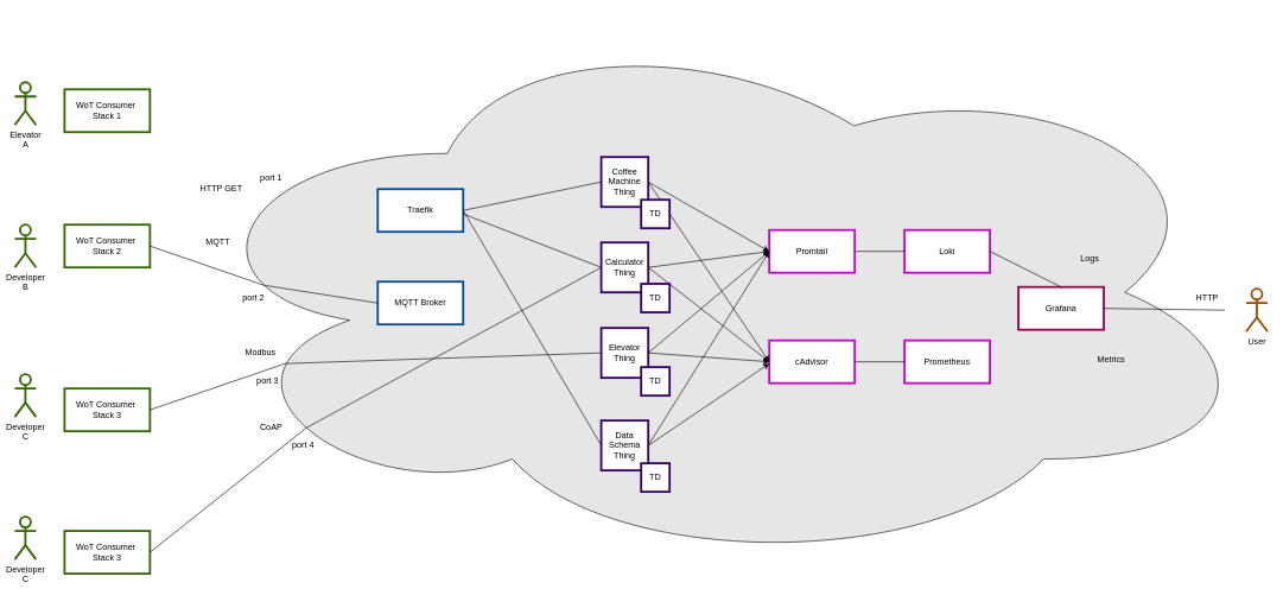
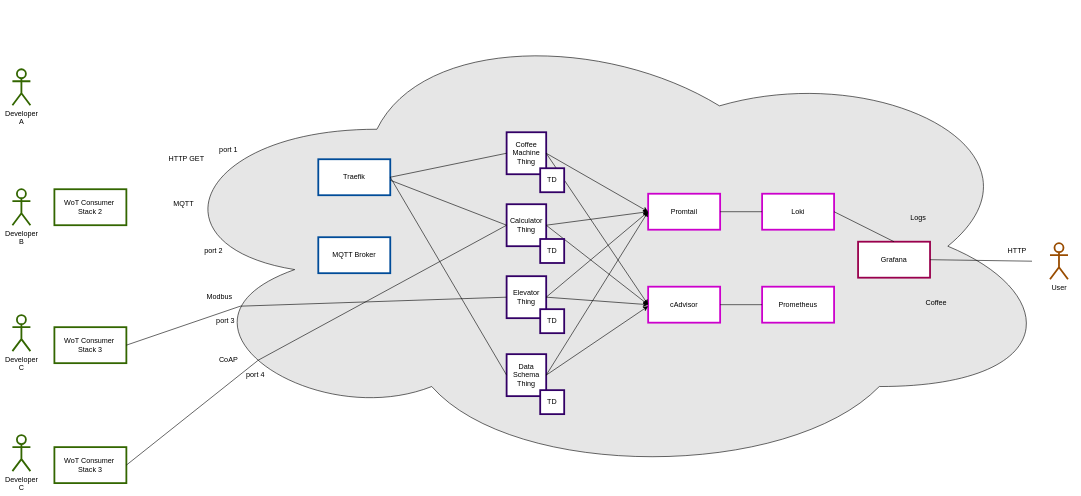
  <mxCell id="0" />
  <mxCell id="1" parent="0" />
  <mxCell id="2" value="" style="ellipse;shape=cloud;whiteSpace=wrap;html=1;fillColor=#E6E6E6;" parent="1" vertex="1"><mxGeometry x="247" y="20" width="1523" height="780" as="geometry" /></mxCell>
- <mxCell id="3" value="&lt;div&gt;WoT Consumer&amp;nbsp;&lt;/div&gt;&lt;div&gt;Stack 1&lt;/div&gt;" style="rounded=0;whiteSpace=wrap;html=1;strokeColor=#336600;strokeWidth=3;" parent="1" vertex="1"><mxGeometry x="90" y="125" width="120" height="60" as="geometry" /></mxCell>
- <mxCell id="4" value="&lt;div&gt;Elevator&lt;/div&gt;&lt;div&gt;A&lt;/div&gt;" style="shape=umlActor;verticalLabelPosition=bottom;verticalAlign=top;html=1;outlineConnect=0;strokeColor=#336600;strokeWidth=3;" parent="1" vertex="1"><mxGeometry x="20" y="115" width="30" height="60" as="geometry" /></mxCell>
+ <mxCell id="4" value="&lt;div&gt;Developer&lt;/div&gt;&lt;div&gt;A&lt;/div&gt;" style="shape=umlActor;verticalLabelPosition=bottom;verticalAlign=top;html=1;outlineConnect=0;strokeColor=#336600;strokeWidth=3;" parent="1" vertex="1"><mxGeometry x="20" y="115" width="30" height="60" as="geometry" /></mxCell>
  <mxCell id="5" value="&lt;div&gt;WoT Consumer&amp;nbsp;&lt;/div&gt;&lt;div&gt;Stack 2&lt;/div&gt;" style="rounded=0;whiteSpace=wrap;html=1;strokeColor=#336600;strokeWidth=3;" parent="1" vertex="1"><mxGeometry x="90" y="315" width="120" height="60" as="geometry" /></mxCell>
  <mxCell id="6" value="&lt;div&gt;Developer&lt;/div&gt;&lt;div&gt;B&lt;/div&gt;" style="shape=umlActor;verticalLabelPosition=bottom;verticalAlign=top;html=1;outlineConnect=0;strokeColor=#336600;strokeWidth=3;" parent="1" vertex="1"><mxGeometry x="20" y="315" width="30" height="60" as="geometry" /></mxCell>
  <mxCell id="7" value="&lt;div&gt;WoT Consumer&amp;nbsp;&lt;/div&gt;&lt;div&gt;Stack 3&lt;/div&gt;" style="rounded=0;whiteSpace=wrap;html=1;strokeColor=#336600;strokeWidth=3;" parent="1" vertex="1"><mxGeometry x="90" y="545" width="120" height="60" as="geometry" /></mxCell>
  <mxCell id="8" value="&lt;div&gt;Developer&lt;/div&gt;&lt;div&gt;C&lt;/div&gt;" style="shape=umlActor;verticalLabelPosition=bottom;verticalAlign=top;html=1;outlineConnect=0;strokeColor=#336600;strokeWidth=3;" parent="1" vertex="1"><mxGeometry x="20" y="525" width="30" height="60" as="geometry" /></mxCell>
  <mxCell id="9" value="Calculator Thing" style="rounded=0;whiteSpace=wrap;html=1;strokeColor=#330066;strokeWidth=3;" parent="1" vertex="1"><mxGeometry x="844" y="340" width="66" height="70" as="geometry" /></mxCell>
  <mxCell id="10" value="Elevator Thing" style="rounded=0;whiteSpace=wrap;html=1;strokeColor=#330066;strokeWidth=3;" parent="1" vertex="1"><mxGeometry x="844" y="460" width="66" height="70" as="geometry" /></mxCell>
  <mxCell id="11" value="Data Schema Thing" style="rounded=0;whiteSpace=wrap;html=1;strokeColor=#330066;strokeWidth=3;" parent="1" vertex="1"><mxGeometry x="844" y="590" width="66" height="70" as="geometry" /></mxCell>
  <mxCell id="12" value="Coffee Machine Thing" style="rounded=0;whiteSpace=wrap;html=1;strokeColor=#330066;strokeWidth=3;" parent="1" vertex="1"><mxGeometry x="844" y="220" width="66" height="70" as="geometry" /></mxCell>
  <mxCell id="13" value="HTTP GET" style="text;html=1;align=center;verticalAlign=middle;resizable=0;points=[];autosize=1;strokeColor=none;fillColor=none;" parent="1" vertex="1"><mxGeometry x="270" y="250" width="80" height="30" as="geometry" /></mxCell>
  <mxCell id="14" value="port 1" style="text;html=1;align=center;verticalAlign=middle;resizable=0;points=[];autosize=1;strokeColor=none;fillColor=none;" parent="1" vertex="1"><mxGeometry x="355" y="235" width="50" height="30" as="geometry" /></mxCell>
  <mxCell id="15" value="&lt;div&gt;Traefik&lt;/div&gt;" style="rounded=0;whiteSpace=wrap;html=1;strokeColor=#004C99;strokeWidth=3;" parent="1" vertex="1"><mxGeometry x="530" y="265" width="120" height="60" as="geometry" /></mxCell>
  <mxCell id="16" value="cAdvisor" style="rounded=0;whiteSpace=wrap;html=1;strokeColor=#CC00CC;strokeWidth=3;" parent="1" vertex="1"><mxGeometry x="1080" y="477.5" width="120" height="60" as="geometry" /></mxCell>
  <mxCell id="17" value="Loki" style="rounded=0;whiteSpace=wrap;html=1;strokeColor=#CC00CC;strokeWidth=3;" parent="1" vertex="1"><mxGeometry x="1270" y="322.5" width="120" height="60" as="geometry" /></mxCell>
  <mxCell id="18" value="Promtail" style="rounded=0;whiteSpace=wrap;html=1;strokeColor=#CC00CC;strokeWidth=3;" parent="1" vertex="1"><mxGeometry x="1080" y="322.5" width="120" height="60" as="geometry" /></mxCell>
  <mxCell id="19" value="Prometheus" style="rounded=0;whiteSpace=wrap;html=1;strokeColor=#CC00CC;strokeWidth=3;" parent="1" vertex="1"><mxGeometry x="1270" y="477.5" width="120" height="60" as="geometry" /></mxCell>
  <mxCell id="20" value="Grafana" style="rounded=0;whiteSpace=wrap;html=1;strokeColor=#99004D;strokeWidth=3;" parent="1" vertex="1"><mxGeometry x="1430" y="402.5" width="120" height="60" as="geometry" /></mxCell>
  <mxCell id="21" value="" style="endArrow=none;html=1;rounded=0;exitX=1;exitY=0.5;exitDx=0;exitDy=0;entryX=0;entryY=0.5;entryDx=0;entryDy=0;" parent="1" source="15" target="12" edge="1"><mxGeometry width="50" height="50" relative="1" as="geometry"><mxPoint x="204" y="520" as="sourcePoint" /><mxPoint x="254" y="470" as="targetPoint" /></mxGeometry></mxCell>
  <mxCell id="22" value="MQTT" style="text;html=1;align=center;verticalAlign=middle;resizable=0;points=[];autosize=1;strokeColor=none;fillColor=none;" parent="1" vertex="1"><mxGeometry x="275" y="325" width="60" height="30" as="geometry" /></mxCell>
  <mxCell id="23" value="Modbus" style="text;html=1;align=center;verticalAlign=middle;resizable=0;points=[];autosize=1;strokeColor=none;fillColor=none;" parent="1" vertex="1"><mxGeometry x="330" y="480" width="70" height="30" as="geometry" /></mxCell>
  <mxCell id="24" value="port 2" style="text;html=1;align=center;verticalAlign=middle;resizable=0;points=[];autosize=1;strokeColor=none;fillColor=none;" parent="1" vertex="1"><mxGeometry x="330" y="402.5" width="50" height="30" as="geometry" /></mxCell>
  <mxCell id="25" value="port 3" style="text;html=1;align=center;verticalAlign=middle;resizable=0;points=[];autosize=1;strokeColor=none;fillColor=none;" parent="1" vertex="1"><mxGeometry x="350" y="520" width="50" height="30" as="geometry" /></mxCell>
  <mxCell id="26" value="" style="endArrow=none;html=1;rounded=0;exitX=1;exitY=0.5;exitDx=0;exitDy=0;entryX=0;entryY=0.5;entryDx=0;entryDy=0;" parent="1" source="18" target="17" edge="1"><mxGeometry width="50" height="50" relative="1" as="geometry"><mxPoint x="750" y="550" as="sourcePoint" /><mxPoint x="800" y="500" as="targetPoint" /></mxGeometry></mxCell>
  <mxCell id="27" style="edgeStyle=orthogonalEdgeStyle;rounded=0;orthogonalLoop=1;jettySize=auto;html=1;exitX=0.5;exitY=1;exitDx=0;exitDy=0;" parent="1" source="17" target="17" edge="1"><mxGeometry relative="1" as="geometry" /></mxCell>
  <mxCell id="28" value="" style="endArrow=none;html=1;rounded=0;exitX=1;exitY=0.5;exitDx=0;exitDy=0;entryX=0;entryY=0.5;entryDx=0;entryDy=0;" parent="1" source="16" target="19" edge="1"><mxGeometry width="50" height="50" relative="1" as="geometry"><mxPoint x="750" y="550" as="sourcePoint" /><mxPoint x="800" y="500" as="targetPoint" /></mxGeometry></mxCell>
  <mxCell id="29" value="" style="endArrow=none;html=1;rounded=0;exitX=1;exitY=0.5;exitDx=0;exitDy=0;entryX=0.5;entryY=0;entryDx=0;entryDy=0;" parent="1" source="17" target="20" edge="1"><mxGeometry width="50" height="50" relative="1" as="geometry"><mxPoint x="750" y="550" as="sourcePoint" /><mxPoint x="800" y="500" as="targetPoint" /></mxGeometry></mxCell>
  <mxCell id="30" value="Logs" style="text;html=1;align=center;verticalAlign=middle;resizable=0;points=[];autosize=1;strokeColor=none;fillColor=none;" parent="1" vertex="1"><mxGeometry x="1505" y="348" width="50" height="30" as="geometry" /></mxCell>
- <mxCell id="31" value="Metrics" style="text;html=1;align=center;verticalAlign=middle;resizable=0;points=[];autosize=1;strokeColor=none;fillColor=none;" parent="1" vertex="1"><mxGeometry x="1530" y="490" width="60" height="30" as="geometry" /></mxCell>
+ <mxCell id="31" value="Coffee" style="text;html=1;align=center;verticalAlign=middle;resizable=0;points=[];autosize=1;strokeColor=none;fillColor=none;" parent="1" vertex="1"><mxGeometry x="1530" y="490" width="60" height="30" as="geometry" /></mxCell>
  <mxCell id="32" value="&lt;div&gt;MQTT Broker&lt;/div&gt;" style="rounded=0;whiteSpace=wrap;html=1;strokeColor=#004C99;strokeWidth=3;" parent="1" vertex="1"><mxGeometry x="530" y="395" width="120" height="60" as="geometry" /></mxCell>
- <mxCell id="33" value="" style="endArrow=none;html=1;rounded=0;exitX=1;exitY=0.5;exitDx=0;exitDy=0;entryX=0;entryY=0.5;entryDx=0;entryDy=0;" parent="1" source="5" target="32" edge="1"><mxGeometry width="50" height="50" relative="1" as="geometry"><mxPoint x="910" y="550" as="sourcePoint" /><mxPoint x="960" y="500" as="targetPoint" /><Array as="points"><mxPoint x="370" y="400" /></Array></mxGeometry></mxCell>
  <mxCell id="34" value="" style="endArrow=none;html=1;rounded=0;exitX=1;exitY=0.5;exitDx=0;exitDy=0;entryX=0;entryY=0.5;entryDx=0;entryDy=0;" parent="1" source="7" target="10" edge="1"><mxGeometry width="50" height="50" relative="1" as="geometry"><mxPoint x="910" y="550" as="sourcePoint" /><mxPoint x="960" y="500" as="targetPoint" /><Array as="points"><mxPoint x="400" y="510" /></Array></mxGeometry></mxCell>
  <mxCell id="35" value="" style="endArrow=none;html=1;rounded=0;entryX=0;entryY=0.5;entryDx=0;entryDy=0;" parent="1" target="9" edge="1"><mxGeometry width="50" height="50" relative="1" as="geometry"><mxPoint x="650" y="300" as="sourcePoint" /><mxPoint x="840" y="360" as="targetPoint" /></mxGeometry></mxCell>
  <mxCell id="36" value="" style="endArrow=none;html=1;rounded=0;exitX=1;exitY=0.5;exitDx=0;exitDy=0;entryX=0;entryY=0.5;entryDx=0;entryDy=0;" parent="1" source="15" target="11" edge="1"><mxGeometry width="50" height="50" relative="1" as="geometry"><mxPoint x="910" y="550" as="sourcePoint" /><mxPoint x="960" y="500" as="targetPoint" /></mxGeometry></mxCell>
  <mxCell id="37" value="&lt;div&gt;WoT Consumer&amp;nbsp;&lt;/div&gt;&lt;div&gt;Stack 3&lt;/div&gt;" style="rounded=0;whiteSpace=wrap;html=1;strokeColor=#336600;strokeWidth=3;" parent="1" vertex="1"><mxGeometry x="90" y="745" width="120" height="60" as="geometry" /></mxCell>
  <mxCell id="38" value="&lt;div&gt;Developer&lt;/div&gt;&lt;div&gt;C&lt;/div&gt;" style="shape=umlActor;verticalLabelPosition=bottom;verticalAlign=top;html=1;outlineConnect=0;strokeColor=#336600;strokeWidth=3;" parent="1" vertex="1"><mxGeometry x="20" y="725" width="30" height="60" as="geometry" /></mxCell>
  <mxCell id="39" value="" style="endArrow=none;html=1;rounded=0;exitX=1;exitY=0.5;exitDx=0;exitDy=0;entryX=0;entryY=0.5;entryDx=0;entryDy=0;" parent="1" source="37" target="9" edge="1"><mxGeometry width="50" height="50" relative="1" as="geometry"><mxPoint x="460" y="510" as="sourcePoint" /><mxPoint x="510" y="460" as="targetPoint" /><Array as="points"><mxPoint x="430" y="600" /></Array></mxGeometry></mxCell>
  <mxCell id="40" value="port 4" style="text;html=1;align=center;verticalAlign=middle;resizable=0;points=[];autosize=1;strokeColor=none;fillColor=none;" parent="1" vertex="1"><mxGeometry x="400" y="610" width="50" height="30" as="geometry" /></mxCell>
  <mxCell id="41" value="CoAP" style="text;html=1;align=center;verticalAlign=middle;resizable=0;points=[];autosize=1;strokeColor=none;fillColor=none;" parent="1" vertex="1"><mxGeometry x="355" y="585" width="50" height="30" as="geometry" /></mxCell>
  <mxCell id="42" value="" style="endArrow=classic;html=1;rounded=0;exitX=1;exitY=0.5;exitDx=0;exitDy=0;entryX=0;entryY=0.5;entryDx=0;entryDy=0;" parent="1" source="12" target="18" edge="1"><mxGeometry width="50" height="50" relative="1" as="geometry"><mxPoint x="820" y="450" as="sourcePoint" /><mxPoint x="870" y="400" as="targetPoint" /></mxGeometry></mxCell>
  <mxCell id="43" value="" style="endArrow=classic;html=1;rounded=0;exitX=1;exitY=0.5;exitDx=0;exitDy=0;entryX=0;entryY=0.5;entryDx=0;entryDy=0;" parent="1" source="9" target="18" edge="1"><mxGeometry width="50" height="50" relative="1" as="geometry"><mxPoint x="820" y="450" as="sourcePoint" /><mxPoint x="870" y="400" as="targetPoint" /></mxGeometry></mxCell>
  <mxCell id="44" value="" style="endArrow=classic;html=1;rounded=0;exitX=1;exitY=0.5;exitDx=0;exitDy=0;entryX=0;entryY=0.5;entryDx=0;entryDy=0;" parent="1" source="10" target="18" edge="1"><mxGeometry width="50" height="50" relative="1" as="geometry"><mxPoint x="820" y="450" as="sourcePoint" /><mxPoint x="870" y="400" as="targetPoint" /></mxGeometry></mxCell>
  <mxCell id="45" value="" style="endArrow=classic;html=1;rounded=0;exitX=1;exitY=0.5;exitDx=0;exitDy=0;entryX=0;entryY=0.5;entryDx=0;entryDy=0;" parent="1" source="11" target="18" edge="1"><mxGeometry width="50" height="50" relative="1" as="geometry"><mxPoint x="820" y="450" as="sourcePoint" /><mxPoint x="870" y="400" as="targetPoint" /></mxGeometry></mxCell>
  <mxCell id="46" value="" style="endArrow=classic;html=1;rounded=0;exitX=1;exitY=0.5;exitDx=0;exitDy=0;entryX=0;entryY=0.5;entryDx=0;entryDy=0;" parent="1" source="12" target="16" edge="1"><mxGeometry width="50" height="50" relative="1" as="geometry"><mxPoint x="820" y="450" as="sourcePoint" /><mxPoint x="870" y="400" as="targetPoint" /></mxGeometry></mxCell>
  <mxCell id="47" value="" style="endArrow=classic;html=1;rounded=0;entryX=0;entryY=0.5;entryDx=0;entryDy=0;exitX=1;exitY=0.5;exitDx=0;exitDy=0;" parent="1" source="9" target="16" edge="1"><mxGeometry width="50" height="50" relative="1" as="geometry"><mxPoint x="900" y="350" as="sourcePoint" /><mxPoint x="870" y="400" as="targetPoint" /></mxGeometry></mxCell>
  <mxCell id="48" value="" style="endArrow=classic;html=1;rounded=0;exitX=1;exitY=0.5;exitDx=0;exitDy=0;entryX=0;entryY=0.5;entryDx=0;entryDy=0;" parent="1" source="10" target="16" edge="1"><mxGeometry width="50" height="50" relative="1" as="geometry"><mxPoint x="820" y="450" as="sourcePoint" /><mxPoint x="1170" y="510" as="targetPoint" /></mxGeometry></mxCell>
  <mxCell id="49" value="" style="endArrow=classic;html=1;rounded=0;exitX=1;exitY=0.5;exitDx=0;exitDy=0;" parent="1" source="11" edge="1"><mxGeometry width="50" height="50" relative="1" as="geometry"><mxPoint x="820" y="450" as="sourcePoint" /><mxPoint x="1080" y="510" as="targetPoint" /></mxGeometry></mxCell>
  <mxCell id="50" value="&lt;div&gt;User&lt;/div&gt;" style="shape=umlActor;verticalLabelPosition=bottom;verticalAlign=top;html=1;outlineConnect=0;strokeColor=#994C00;strokeWidth=3;" parent="1" vertex="1"><mxGeometry x="1750" y="405" width="30" height="60" as="geometry" /></mxCell>
  <mxCell id="51" value="" style="endArrow=none;html=1;rounded=0;exitX=1;exitY=0.5;exitDx=0;exitDy=0;" parent="1" source="20" edge="1"><mxGeometry width="50" height="50" relative="1" as="geometry"><mxPoint x="820" y="630" as="sourcePoint" /><mxPoint x="1720" y="435" as="targetPoint" /></mxGeometry></mxCell>
  <mxCell id="52" value="HTTP" style="text;html=1;align=center;verticalAlign=middle;resizable=0;points=[];autosize=1;strokeColor=none;fillColor=none;" parent="1" vertex="1"><mxGeometry x="1670" y="403" width="50" height="30" as="geometry" /></mxCell>
  <mxCell id="53" value="TD" style="rounded=0;whiteSpace=wrap;html=1;strokeColor=light-dark(#330066, #ededed);strokeWidth=3;" parent="1" vertex="1"><mxGeometry x="900" y="650" width="40" height="40" as="geometry" /></mxCell>
  <mxCell id="54" value="TD" style="rounded=0;whiteSpace=wrap;html=1;strokeColor=light-dark(#330066, #ededed);strokeWidth=3;" parent="1" vertex="1"><mxGeometry x="900" y="515" width="40" height="40" as="geometry" /></mxCell>
  <mxCell id="55" value="TD" style="rounded=0;whiteSpace=wrap;html=1;strokeColor=light-dark(#330066, #ededed);strokeWidth=3;" parent="1" vertex="1"><mxGeometry x="900" y="398" width="40" height="40" as="geometry" /></mxCell>
  <mxCell id="56" value="TD" style="rounded=0;whiteSpace=wrap;html=1;strokeColor=light-dark(#330066, #ededed);strokeWidth=3;" parent="1" vertex="1"><mxGeometry x="900" y="280" width="40" height="40" as="geometry" /></mxCell>
